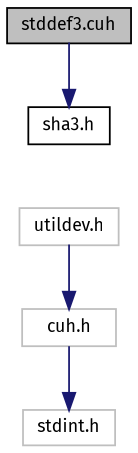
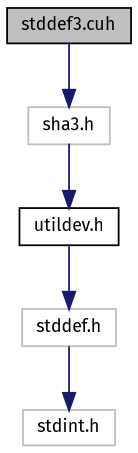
  digraph {
    fontname="Fira Sans"
    node [color=black fontname="Fira Sans" fontsize=10 shape=record]
    edge [color=midnightblue fontname="Fira Sans" fontsize=10 labelfontname=Helvetica labelfontsize=10 style=solid]
    n1 [fillcolor=grey75 fontcolor=black height=0.2 label="stddef3.cuh" style=filled width=0.4]
-   n2 [height=0.2 label="sha3.h" width=0.4]
-   n3 [color=grey75 height=0.2 label="utildev.h" width=0.4]
-   n4 [color=grey75 height=0.2 label="cuh.h" width=0.4]
+   n2 [color=grey75 height=0.2 label="sha3.h" width=0.4]
+   n3 [height=0.2 label="utildev.h" width=0.4]
+   n4 [color=grey75 height=0.2 label="stddef.h" width=0.4]
    n5 [color=grey75 height=0.2 label="stdint.h" width=0.4]
    n1 -> n2
+   n2 -> n3
    n3 -> n4
    n4 -> n5
  }
